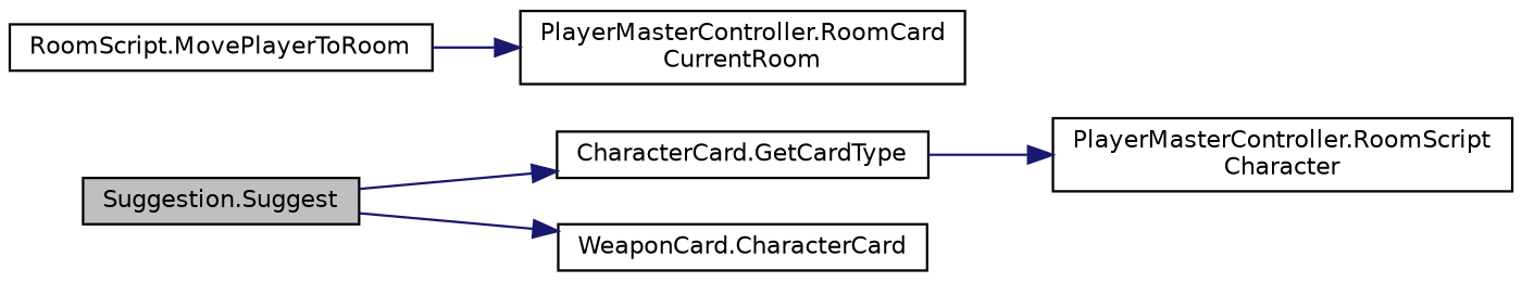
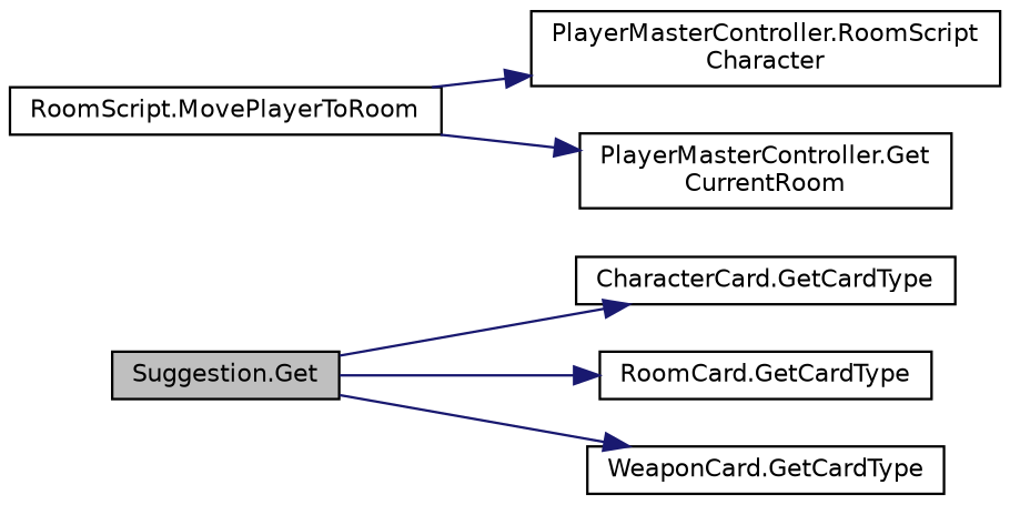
  digraph {
    rankdir=LR
    node [color=black fillcolor=white fontname=Helvetica fontsize=10 shape=record style=filled]
    edge [color=midnightblue fontname=Helvetica fontsize=10 labelfontname=Helvetica labelfontsize=10 style=solid]
-   n1 [fillcolor=grey75 fontcolor=black height=0.2 label="Suggestion.Suggest" width=0.4]
+   n1 [fillcolor=grey75 fontcolor=black height=0.2 label="Suggestion.Get" width=0.4]
    n2 [height=0.2 label="CharacterCard.GetCardType" width=0.4]
-   n4 [height=0.2 label="WeaponCard.CharacterCard" width=0.4]
+   n3 [height=0.2 label="RoomCard.GetCardType" width=0.4]
+   n4 [height=0.2 label="WeaponCard.GetCardType" width=0.4]
    n5 [height=0.2 label="RoomScript.MovePlayerToRoom" width=0.4]
    n6 [height=0.2 label="PlayerMasterController.RoomScript\lCharacter" width=0.4]
-   n7 [height=0.2 label="PlayerMasterController.RoomCard\lCurrentRoom" width=0.4]
+   n7 [height=0.2 label="PlayerMasterController.Get\lCurrentRoom" width=0.4]
    n1 -> n2
+   n1 -> n3
    n1 -> n4
-   n2 -> n6
+   n5 -> n6
    n5 -> n7
  }
